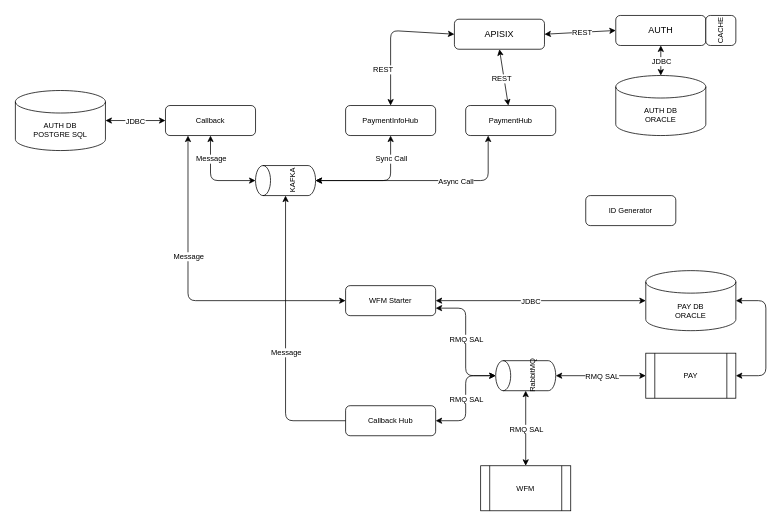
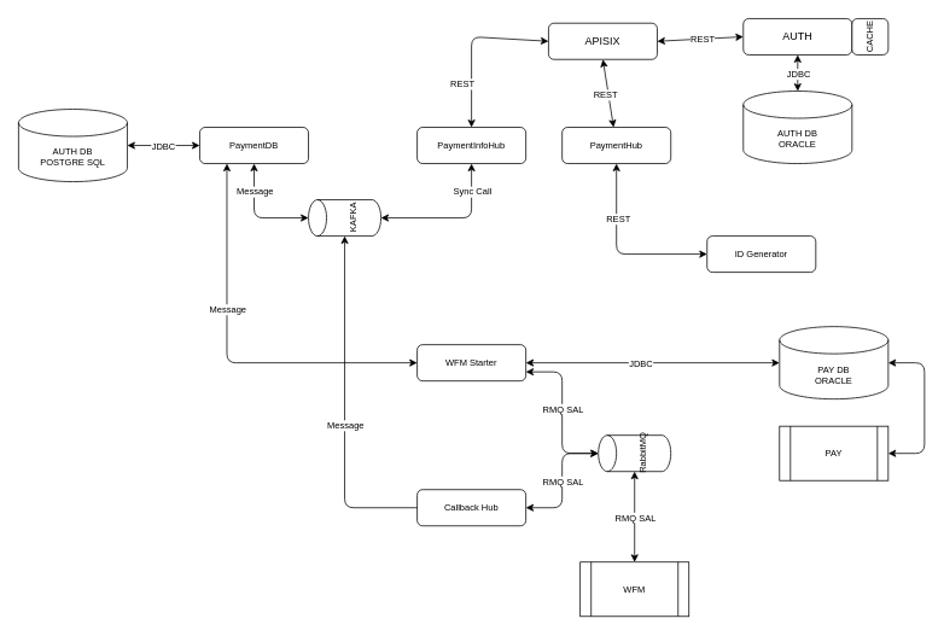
  <mxCell id="0" />
  <mxCell id="1" parent="0" />
  <mxCell id="2" value="APISIX" style="rounded=1;whiteSpace=wrap;html=1;" vertex="1" parent="1"><mxGeometry x="605" y="25" width="120" height="40" as="geometry" /></mxCell>
  <mxCell id="3" value="AUTH" style="rounded=1;whiteSpace=wrap;html=1;" vertex="1" parent="1"><mxGeometry x="820" y="20" width="120" height="40" as="geometry" /></mxCell>
  <mxCell id="4" value="CACHE" style="rounded=1;whiteSpace=wrap;html=1;horizontal=0;fontSize=10;" vertex="1" parent="1"><mxGeometry x="940" y="20" width="40" height="40" as="geometry" /></mxCell>
  <mxCell id="5" value="AUTH DB&lt;br&gt;ORACLE" style="shape=cylinder3;whiteSpace=wrap;html=1;boundedLbl=1;backgroundOutline=1;size=15;fontSize=10;" vertex="1" parent="1"><mxGeometry x="820" y="100" width="120" height="80" as="geometry" /></mxCell>
  <mxCell id="6" value="" style="endArrow=classic;startArrow=classic;html=1;fontSize=10;entryX=0.5;entryY=1;entryDx=0;entryDy=0;exitX=0.5;exitY=0;exitDx=0;exitDy=0;exitPerimeter=0;" edge="1" parent="1" source="5" target="3"><mxGeometry width="50" height="50" relative="1" as="geometry"><mxPoint x="920" y="190" as="sourcePoint" /><mxPoint x="970" y="140" as="targetPoint" /></mxGeometry></mxCell>
  <mxCell id="7" value="JDBC" style="edgeLabel;html=1;align=center;verticalAlign=middle;resizable=0;points=[];fontSize=10;" vertex="1" connectable="0" parent="6"><mxGeometry x="0.678" y="-1" relative="1" as="geometry"><mxPoint x="-1" y="14" as="offset" /></mxGeometry></mxCell>
  <mxCell id="8" value="" style="endArrow=classic;startArrow=classic;html=1;fontSize=10;exitX=1;exitY=0.5;exitDx=0;exitDy=0;entryX=0;entryY=0.5;entryDx=0;entryDy=0;" edge="1" parent="1" source="2" target="3"><mxGeometry width="50" height="50" relative="1" as="geometry"><mxPoint x="910" y="200" as="sourcePoint" /><mxPoint x="960" y="150" as="targetPoint" /></mxGeometry></mxCell>
  <mxCell id="9" value="REST" style="edgeLabel;html=1;align=center;verticalAlign=middle;resizable=0;points=[];fontSize=10;" vertex="1" connectable="0" parent="8"><mxGeometry x="0.346" relative="1" as="geometry"><mxPoint x="-14" as="offset" /></mxGeometry></mxCell>
  <mxCell id="10" value="PaymentHub" style="rounded=1;whiteSpace=wrap;html=1;fontSize=10;" vertex="1" parent="1"><mxGeometry x="620" y="140" width="120" height="40" as="geometry" /></mxCell>
  <mxCell id="11" value="PaymentInfoHub" style="rounded=1;whiteSpace=wrap;html=1;fontSize=10;" vertex="1" parent="1"><mxGeometry x="460" y="140" width="120" height="40" as="geometry" /></mxCell>
  <mxCell id="12" value="" style="endArrow=classic;startArrow=classic;html=1;fontSize=10;entryX=0.5;entryY=1;entryDx=0;entryDy=0;" edge="1" parent="1" source="10" target="2"><mxGeometry width="50" height="50" relative="1" as="geometry"><mxPoint x="770" y="160" as="sourcePoint" /><mxPoint x="820" y="110" as="targetPoint" /></mxGeometry></mxCell>
  <mxCell id="13" value="REST" style="edgeLabel;html=1;align=center;verticalAlign=middle;resizable=0;points=[];fontSize=10;" vertex="1" connectable="0" parent="12"><mxGeometry x="0.533" y="-2" relative="1" as="geometry"><mxPoint x="-2" y="21" as="offset" /></mxGeometry></mxCell>
  <mxCell id="14" value="" style="endArrow=classic;startArrow=classic;html=1;fontSize=10;entryX=0;entryY=0.5;entryDx=0;entryDy=0;exitX=0.5;exitY=0;exitDx=0;exitDy=0;" edge="1" parent="1" source="11" target="2"><mxGeometry width="50" height="50" relative="1" as="geometry"><mxPoint x="530" y="110" as="sourcePoint" /><mxPoint x="580" y="60" as="targetPoint" /><Array as="points"><mxPoint x="520" y="40" /></Array></mxGeometry></mxCell>
  <mxCell id="15" value="REST" style="edgeLabel;html=1;align=center;verticalAlign=middle;resizable=0;points=[];fontSize=10;" vertex="1" connectable="0" parent="14"><mxGeometry x="0.355" relative="1" as="geometry"><mxPoint x="-35" y="50" as="offset" /></mxGeometry></mxCell>
- <mxCell id="16" value="Callback" style="rounded=1;whiteSpace=wrap;html=1;fontSize=10;" vertex="1" parent="1"><mxGeometry x="220" y="140" width="120" height="40" as="geometry" /></mxCell>
+ <mxCell id="16" value="PaymentDB" style="rounded=1;whiteSpace=wrap;html=1;fontSize=10;" vertex="1" parent="1"><mxGeometry x="220" y="140" width="120" height="40" as="geometry" /></mxCell>
  <mxCell id="17" value="KAFKA" style="shape=cylinder3;whiteSpace=wrap;html=1;boundedLbl=1;backgroundOutline=1;size=9.988;fontSize=10;rotation=-90;horizontal=1;verticalAlign=middle;" vertex="1" parent="1"><mxGeometry x="360" y="200" width="40" height="80" as="geometry" /></mxCell>
  <mxCell id="18" value="ID Generator" style="rounded=1;whiteSpace=wrap;html=1;fontSize=10;" vertex="1" parent="1"><mxGeometry x="780" y="260" width="120" height="40" as="geometry" /></mxCell>
- <mxCell id="21" value="" style="endArrow=classic;startArrow=classic;html=1;fontSize=10;entryX=0.25;entryY=1;entryDx=0;entryDy=0;exitX=0.5;exitY=1;exitDx=0;exitDy=0;exitPerimeter=0;" edge="1" parent="1" source="17" target="10"><mxGeometry width="50" height="50" relative="1" as="geometry"><mxPoint x="580" y="250" as="sourcePoint" /><mxPoint x="630" y="200" as="targetPoint" /><Array as="points"><mxPoint x="650" y="240" /></Array></mxGeometry></mxCell>
- <mxCell id="22" value="Async Call" style="edgeLabel;html=1;align=center;verticalAlign=middle;resizable=0;points=[];fontSize=10;" vertex="1" connectable="0" parent="21"><mxGeometry x="0.28" y="-1" relative="1" as="geometry"><mxPoint y="-1" as="offset" /></mxGeometry></mxCell>
+ <mxCell id="19" value="" style="endArrow=classic;startArrow=classic;html=1;fontSize=10;exitX=0.5;exitY=1;exitDx=0;exitDy=0;entryX=0;entryY=0.5;entryDx=0;entryDy=0;" edge="1" parent="1" source="10" target="18"><mxGeometry width="50" height="50" relative="1" as="geometry"><mxPoint x="770" y="250" as="sourcePoint" /><mxPoint x="820" y="200" as="targetPoint" /><Array as="points"><mxPoint x="680" y="280" /></Array></mxGeometry></mxCell>
+ <mxCell id="20" value="REST" style="edgeLabel;html=1;align=center;verticalAlign=middle;resizable=0;points=[];fontSize=10;" vertex="1" connectable="0" parent="19"><mxGeometry x="0.245" y="-2" relative="1" as="geometry"><mxPoint x="-24" y="-42" as="offset" /></mxGeometry></mxCell>
  <mxCell id="23" value="" style="endArrow=classic;startArrow=classic;html=1;fontSize=10;entryX=0.5;entryY=0;entryDx=0;entryDy=0;entryPerimeter=0;exitX=0.5;exitY=1;exitDx=0;exitDy=0;" edge="1" parent="1" source="16" target="17"><mxGeometry width="50" height="50" relative="1" as="geometry"><mxPoint x="320" y="200" as="sourcePoint" /><mxPoint x="330" y="240" as="targetPoint" /><Array as="points"><mxPoint x="280" y="240" /></Array></mxGeometry></mxCell>
  <mxCell id="24" value="Message" style="edgeLabel;html=1;align=center;verticalAlign=middle;resizable=0;points=[];fontSize=10;" vertex="1" connectable="0" parent="23"><mxGeometry x="-0.16" y="1" relative="1" as="geometry"><mxPoint x="-1" y="-20" as="offset" /></mxGeometry></mxCell>
  <mxCell id="25" value="" style="endArrow=classic;startArrow=classic;html=1;fontSize=10;entryX=0.5;entryY=1;entryDx=0;entryDy=0;exitX=0.5;exitY=1;exitDx=0;exitDy=0;exitPerimeter=0;" edge="1" parent="1" source="17" target="11"><mxGeometry width="50" height="50" relative="1" as="geometry"><mxPoint x="480" y="310" as="sourcePoint" /><mxPoint x="530" y="260" as="targetPoint" /><Array as="points"><mxPoint x="520" y="240" /></Array></mxGeometry></mxCell>
  <mxCell id="26" value="Sync Call" style="edgeLabel;html=1;align=center;verticalAlign=middle;resizable=0;points=[];fontSize=10;" vertex="1" connectable="0" parent="25"><mxGeometry x="0.381" relative="1" as="geometry"><mxPoint y="-20" as="offset" /></mxGeometry></mxCell>
  <mxCell id="27" value="AUTH DB&lt;br&gt;POSTGRE SQL" style="shape=cylinder3;whiteSpace=wrap;html=1;boundedLbl=1;backgroundOutline=1;size=15;fontSize=10;" vertex="1" parent="1"><mxGeometry x="20" y="120" width="120" height="80" as="geometry" /></mxCell>
  <mxCell id="28" value="" style="endArrow=classic;startArrow=classic;html=1;fontSize=10;entryX=1;entryY=0.5;entryDx=0;entryDy=0;entryPerimeter=0;exitX=0;exitY=0.5;exitDx=0;exitDy=0;" edge="1" parent="1" source="16" target="27"><mxGeometry width="50" height="50" relative="1" as="geometry"><mxPoint x="280" y="180" as="sourcePoint" /><mxPoint x="330" y="130" as="targetPoint" /></mxGeometry></mxCell>
  <mxCell id="29" value="JDBC" style="edgeLabel;html=1;align=center;verticalAlign=middle;resizable=0;points=[];fontSize=10;" vertex="1" connectable="0" parent="28"><mxGeometry x="-0.237" y="-1" relative="1" as="geometry"><mxPoint x="-10" y="1" as="offset" /></mxGeometry></mxCell>
  <mxCell id="30" value="WFM Starter" style="rounded=1;whiteSpace=wrap;html=1;fontSize=10;" vertex="1" parent="1"><mxGeometry x="460" y="380" width="120" height="40" as="geometry" /></mxCell>
  <mxCell id="31" value="" style="endArrow=classic;startArrow=classic;html=1;fontSize=10;entryX=0.25;entryY=1;entryDx=0;entryDy=0;exitX=0;exitY=0.5;exitDx=0;exitDy=0;" edge="1" parent="1" source="30" target="16"><mxGeometry width="50" height="50" relative="1" as="geometry"><mxPoint x="180" y="390" as="sourcePoint" /><mxPoint x="230" y="340" as="targetPoint" /><Array as="points"><mxPoint x="250" y="400" /></Array></mxGeometry></mxCell>
  <mxCell id="32" value="Message" style="edgeLabel;html=1;align=center;verticalAlign=middle;resizable=0;points=[];fontSize=10;" vertex="1" connectable="0" parent="31"><mxGeometry x="-0.226" y="3" relative="1" as="geometry"><mxPoint x="-44" y="-63" as="offset" /></mxGeometry></mxCell>
  <mxCell id="33" value="Callback Hub" style="rounded=1;whiteSpace=wrap;html=1;fontSize=10;" vertex="1" parent="1"><mxGeometry x="460" y="540" width="120" height="40" as="geometry" /></mxCell>
  <mxCell id="34" value="" style="endArrow=none;startArrow=classic;html=1;fontSize=10;entryX=0;entryY=0.5;entryDx=0;entryDy=0;exitX=0;exitY=0.5;exitDx=0;exitDy=0;exitPerimeter=0;" edge="1" parent="1" source="17" target="33"><mxGeometry width="50" height="50" relative="1" as="geometry"><mxPoint x="210" y="530" as="sourcePoint" /><mxPoint x="260" y="480" as="targetPoint" /><Array as="points"><mxPoint x="380" y="560" /></Array></mxGeometry></mxCell>
  <mxCell id="35" value="Message" style="edgeLabel;html=1;align=center;verticalAlign=middle;resizable=0;points=[];fontSize=10;" vertex="1" connectable="0" parent="34"><mxGeometry x="0.2" y="-2" relative="1" as="geometry"><mxPoint x="2" y="-20" as="offset" /></mxGeometry></mxCell>
  <mxCell id="36" value="WFM" style="shape=process;whiteSpace=wrap;html=1;backgroundOutline=1;fontSize=10;" vertex="1" parent="1"><mxGeometry x="640" y="620" width="120" height="60" as="geometry" /></mxCell>
  <mxCell id="37" value="PAY DB&lt;br&gt;ORACLE" style="shape=cylinder3;whiteSpace=wrap;html=1;boundedLbl=1;backgroundOutline=1;size=15;fontSize=10;" vertex="1" parent="1"><mxGeometry x="860" y="360" width="120" height="80" as="geometry" /></mxCell>
  <mxCell id="38" value="" style="endArrow=classic;startArrow=classic;html=1;fontSize=10;exitX=1;exitY=0.5;exitDx=0;exitDy=0;entryX=0;entryY=0.5;entryDx=0;entryDy=0;entryPerimeter=0;" edge="1" parent="1" source="30" target="37"><mxGeometry width="50" height="50" relative="1" as="geometry"><mxPoint x="630" y="420" as="sourcePoint" /><mxPoint x="680" y="370" as="targetPoint" /></mxGeometry></mxCell>
  <mxCell id="39" value="JDBC" style="edgeLabel;html=1;align=center;verticalAlign=middle;resizable=0;points=[];fontSize=10;" vertex="1" connectable="0" parent="38"><mxGeometry x="-0.35" y="-4" relative="1" as="geometry"><mxPoint x="35" y="-4" as="offset" /></mxGeometry></mxCell>
  <mxCell id="40" value="RabbitMQ" style="shape=cylinder3;whiteSpace=wrap;html=1;boundedLbl=1;backgroundOutline=1;size=9.988;fontSize=10;rotation=-90;horizontal=1;verticalAlign=middle;" vertex="1" parent="1"><mxGeometry x="680" y="460" width="40" height="80" as="geometry" /></mxCell>
  <mxCell id="41" value="" style="endArrow=classic;startArrow=classic;html=1;fontSize=10;exitX=1;exitY=0.75;exitDx=0;exitDy=0;entryX=0.5;entryY=0;entryDx=0;entryDy=0;entryPerimeter=0;" edge="1" parent="1" source="30" target="40"><mxGeometry width="50" height="50" relative="1" as="geometry"><mxPoint x="640" y="440" as="sourcePoint" /><mxPoint x="690" y="390" as="targetPoint" /><Array as="points"><mxPoint x="620" y="410" /><mxPoint x="620" y="500" /></Array></mxGeometry></mxCell>
  <mxCell id="42" value="RMQ SAL" style="edgeLabel;html=1;align=center;verticalAlign=middle;resizable=0;points=[];fontSize=10;" vertex="1" connectable="0" parent="41"><mxGeometry x="-0.192" relative="1" as="geometry"><mxPoint y="11" as="offset" /></mxGeometry></mxCell>
  <mxCell id="43" value="" style="endArrow=classic;startArrow=classic;html=1;fontSize=10;entryX=0.5;entryY=0;entryDx=0;entryDy=0;exitX=0;exitY=0.5;exitDx=0;exitDy=0;exitPerimeter=0;" edge="1" parent="1" source="40" target="36"><mxGeometry width="50" height="50" relative="1" as="geometry"><mxPoint x="690" y="480" as="sourcePoint" /><mxPoint x="740" y="430" as="targetPoint" /></mxGeometry></mxCell>
  <mxCell id="44" value="RMQ SAL" style="edgeLabel;html=1;align=center;verticalAlign=middle;resizable=0;points=[];fontSize=10;" vertex="1" connectable="0" parent="43"><mxGeometry x="0.324" y="1" relative="1" as="geometry"><mxPoint x="-1" y="-16" as="offset" /></mxGeometry></mxCell>
  <mxCell id="45" value="" style="endArrow=classic;startArrow=classic;html=1;fontSize=10;entryX=0.5;entryY=0;entryDx=0;entryDy=0;entryPerimeter=0;exitX=1;exitY=0.5;exitDx=0;exitDy=0;" edge="1" parent="1" source="33" target="40"><mxGeometry width="50" height="50" relative="1" as="geometry"><mxPoint x="600" y="590" as="sourcePoint" /><mxPoint x="650" y="540" as="targetPoint" /><Array as="points"><mxPoint x="620" y="560" /><mxPoint x="620" y="500" /></Array></mxGeometry></mxCell>
  <mxCell id="46" value="RMQ SAL" style="edgeLabel;html=1;align=center;verticalAlign=middle;resizable=0;points=[];fontSize=10;" vertex="1" connectable="0" parent="45"><mxGeometry x="-0.212" y="1" relative="1" as="geometry"><mxPoint x="1" y="-15" as="offset" /></mxGeometry></mxCell>
  <mxCell id="47" value="PAY" style="shape=process;whiteSpace=wrap;html=1;backgroundOutline=1;fontSize=10;" vertex="1" parent="1"><mxGeometry x="860" y="470" width="120" height="60" as="geometry" /></mxCell>
- <mxCell id="48" value="" style="endArrow=classic;startArrow=classic;html=1;fontSize=10;exitX=0.5;exitY=1;exitDx=0;exitDy=0;exitPerimeter=0;entryX=0;entryY=0.5;entryDx=0;entryDy=0;" edge="1" parent="1" source="40" target="47"><mxGeometry width="50" height="50" relative="1" as="geometry"><mxPoint x="910" y="600" as="sourcePoint" /><mxPoint x="960" y="550" as="targetPoint" /></mxGeometry></mxCell>
- <mxCell id="49" value="RMQ SAL" style="edgeLabel;html=1;align=center;verticalAlign=middle;resizable=0;points=[];fontSize=10;" vertex="1" connectable="0" parent="48"><mxGeometry x="0.375" y="-1" relative="1" as="geometry"><mxPoint x="-22" y="-1" as="offset" /></mxGeometry></mxCell>
  <mxCell id="50" value="" style="endArrow=classic;startArrow=classic;html=1;fontSize=10;entryX=1;entryY=0.5;entryDx=0;entryDy=0;entryPerimeter=0;exitX=1;exitY=0.5;exitDx=0;exitDy=0;" edge="1" parent="1" source="47" target="37"><mxGeometry width="50" height="50" relative="1" as="geometry"><mxPoint x="850" y="530" as="sourcePoint" /><mxPoint x="900" y="480" as="targetPoint" /><Array as="points"><mxPoint x="1020" y="500" /><mxPoint x="1020" y="400" /></Array></mxGeometry></mxCell>
